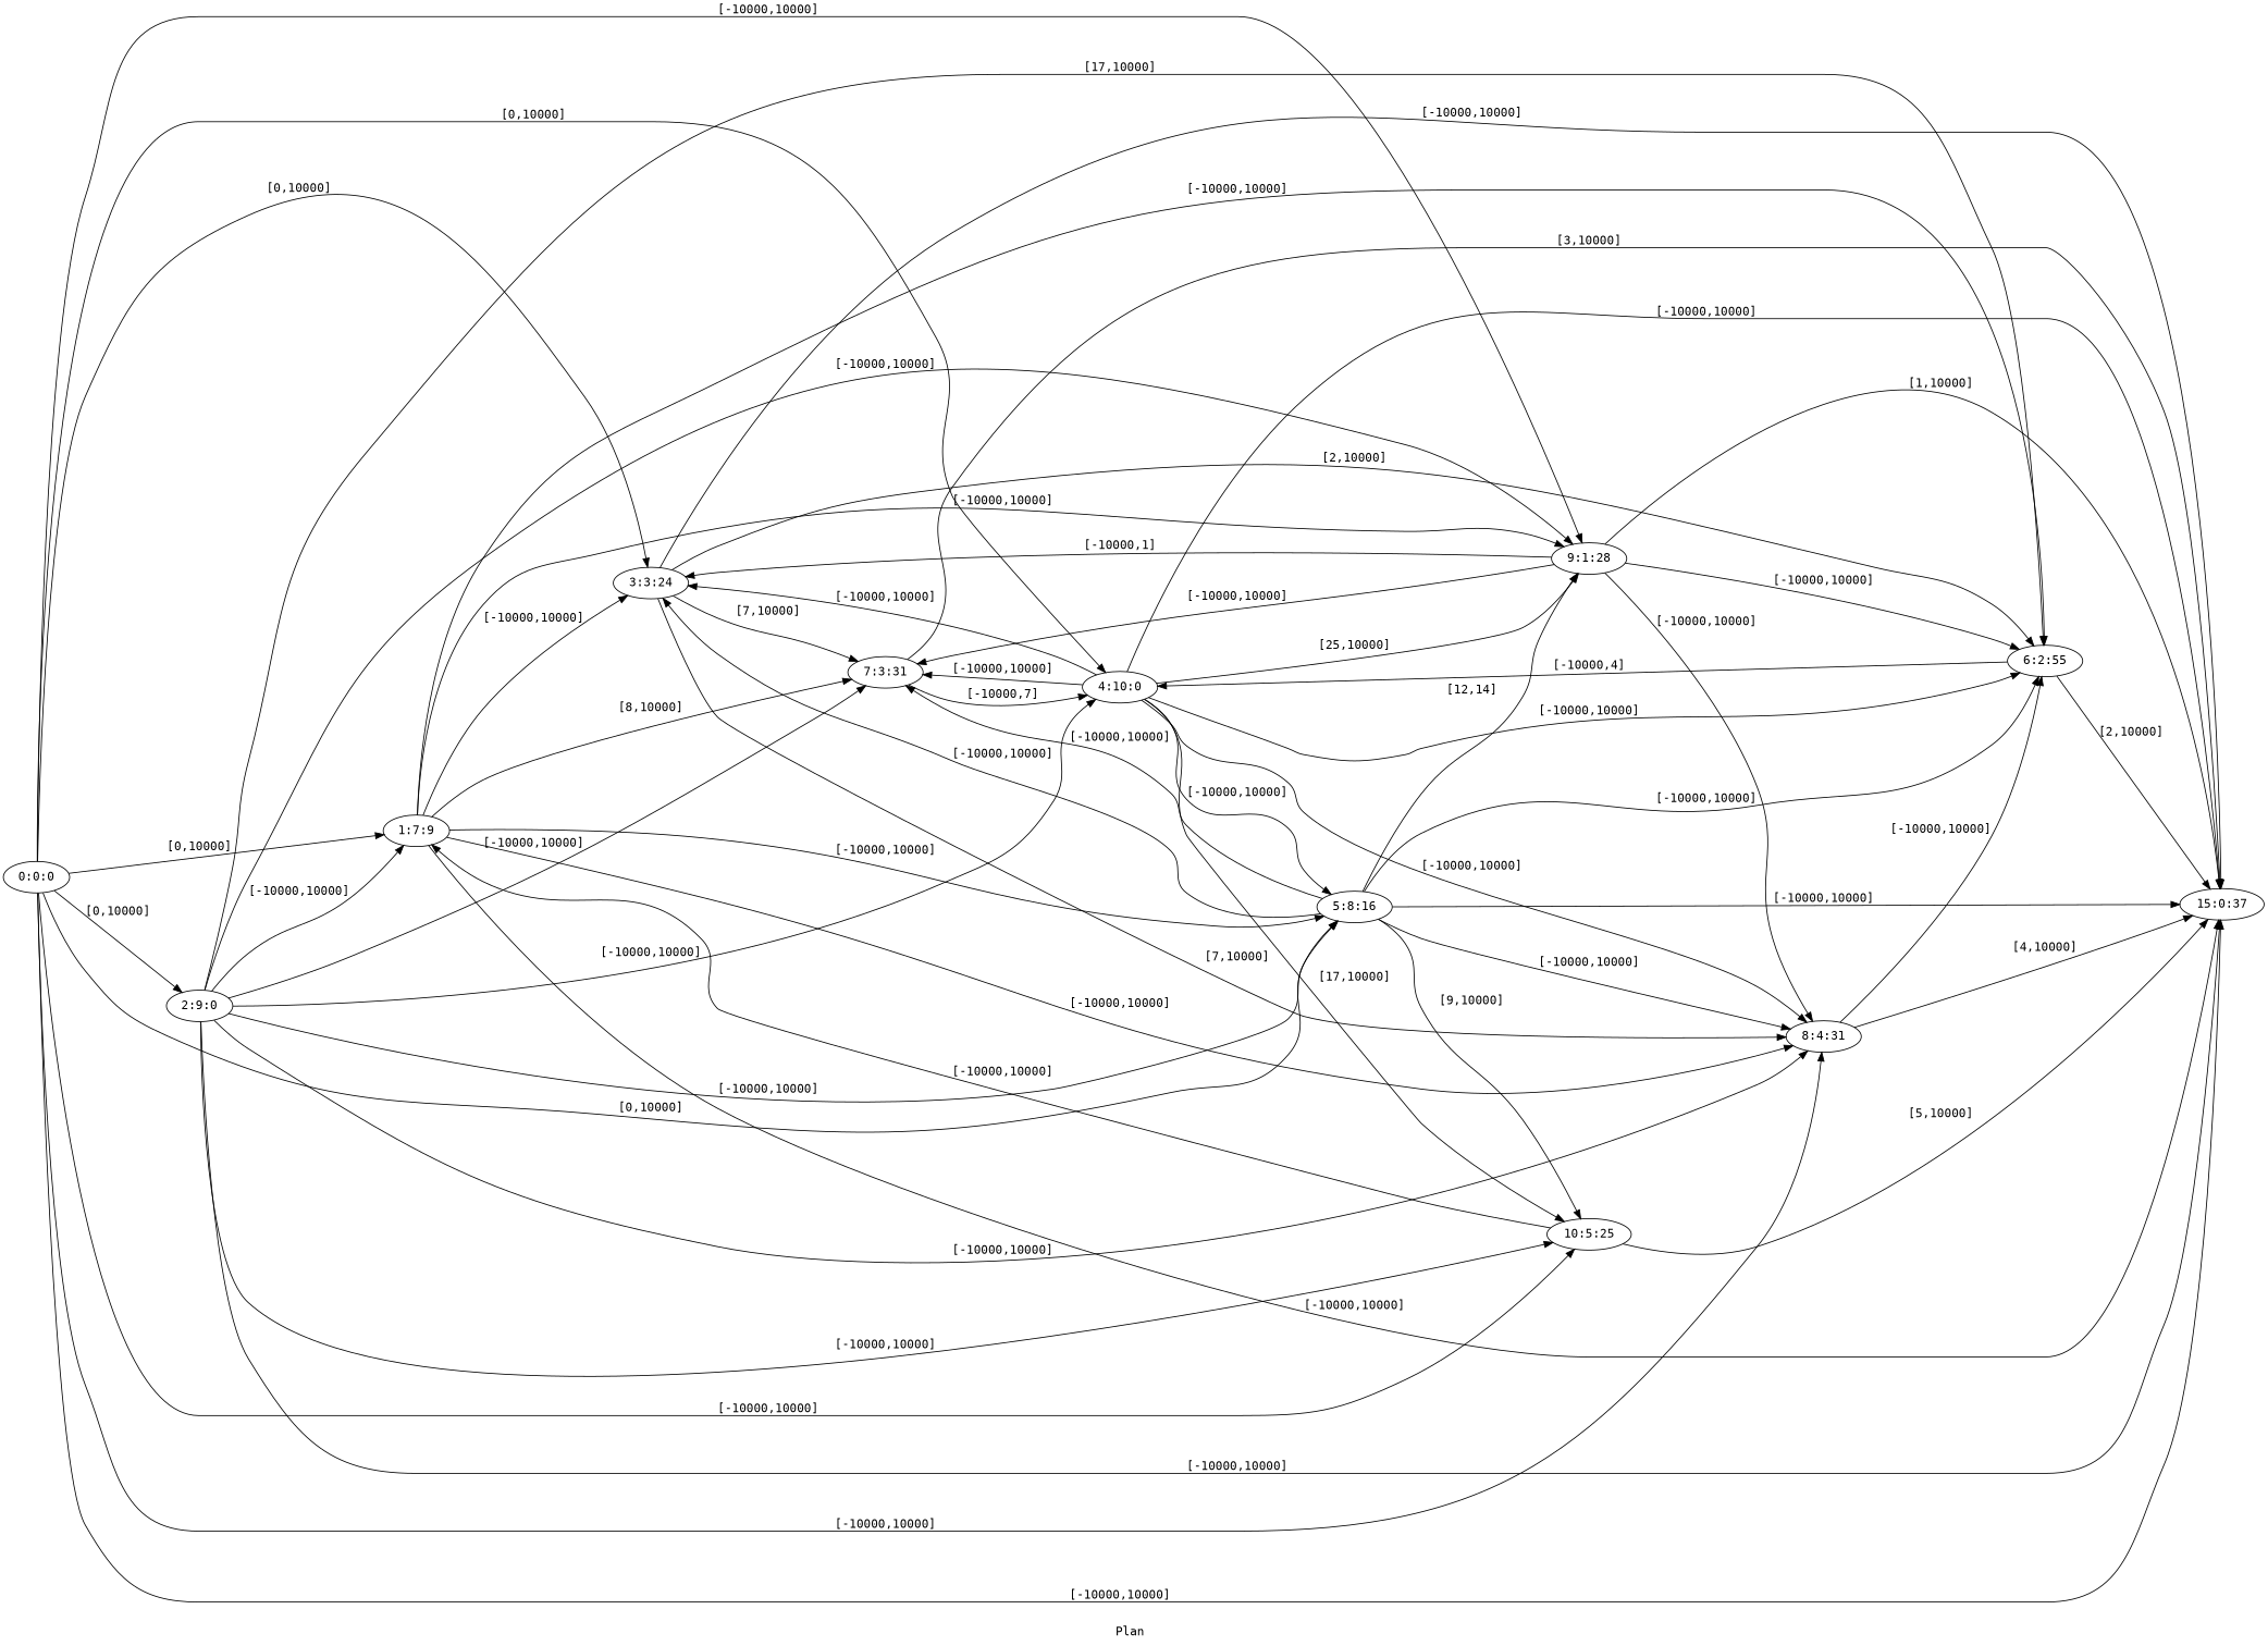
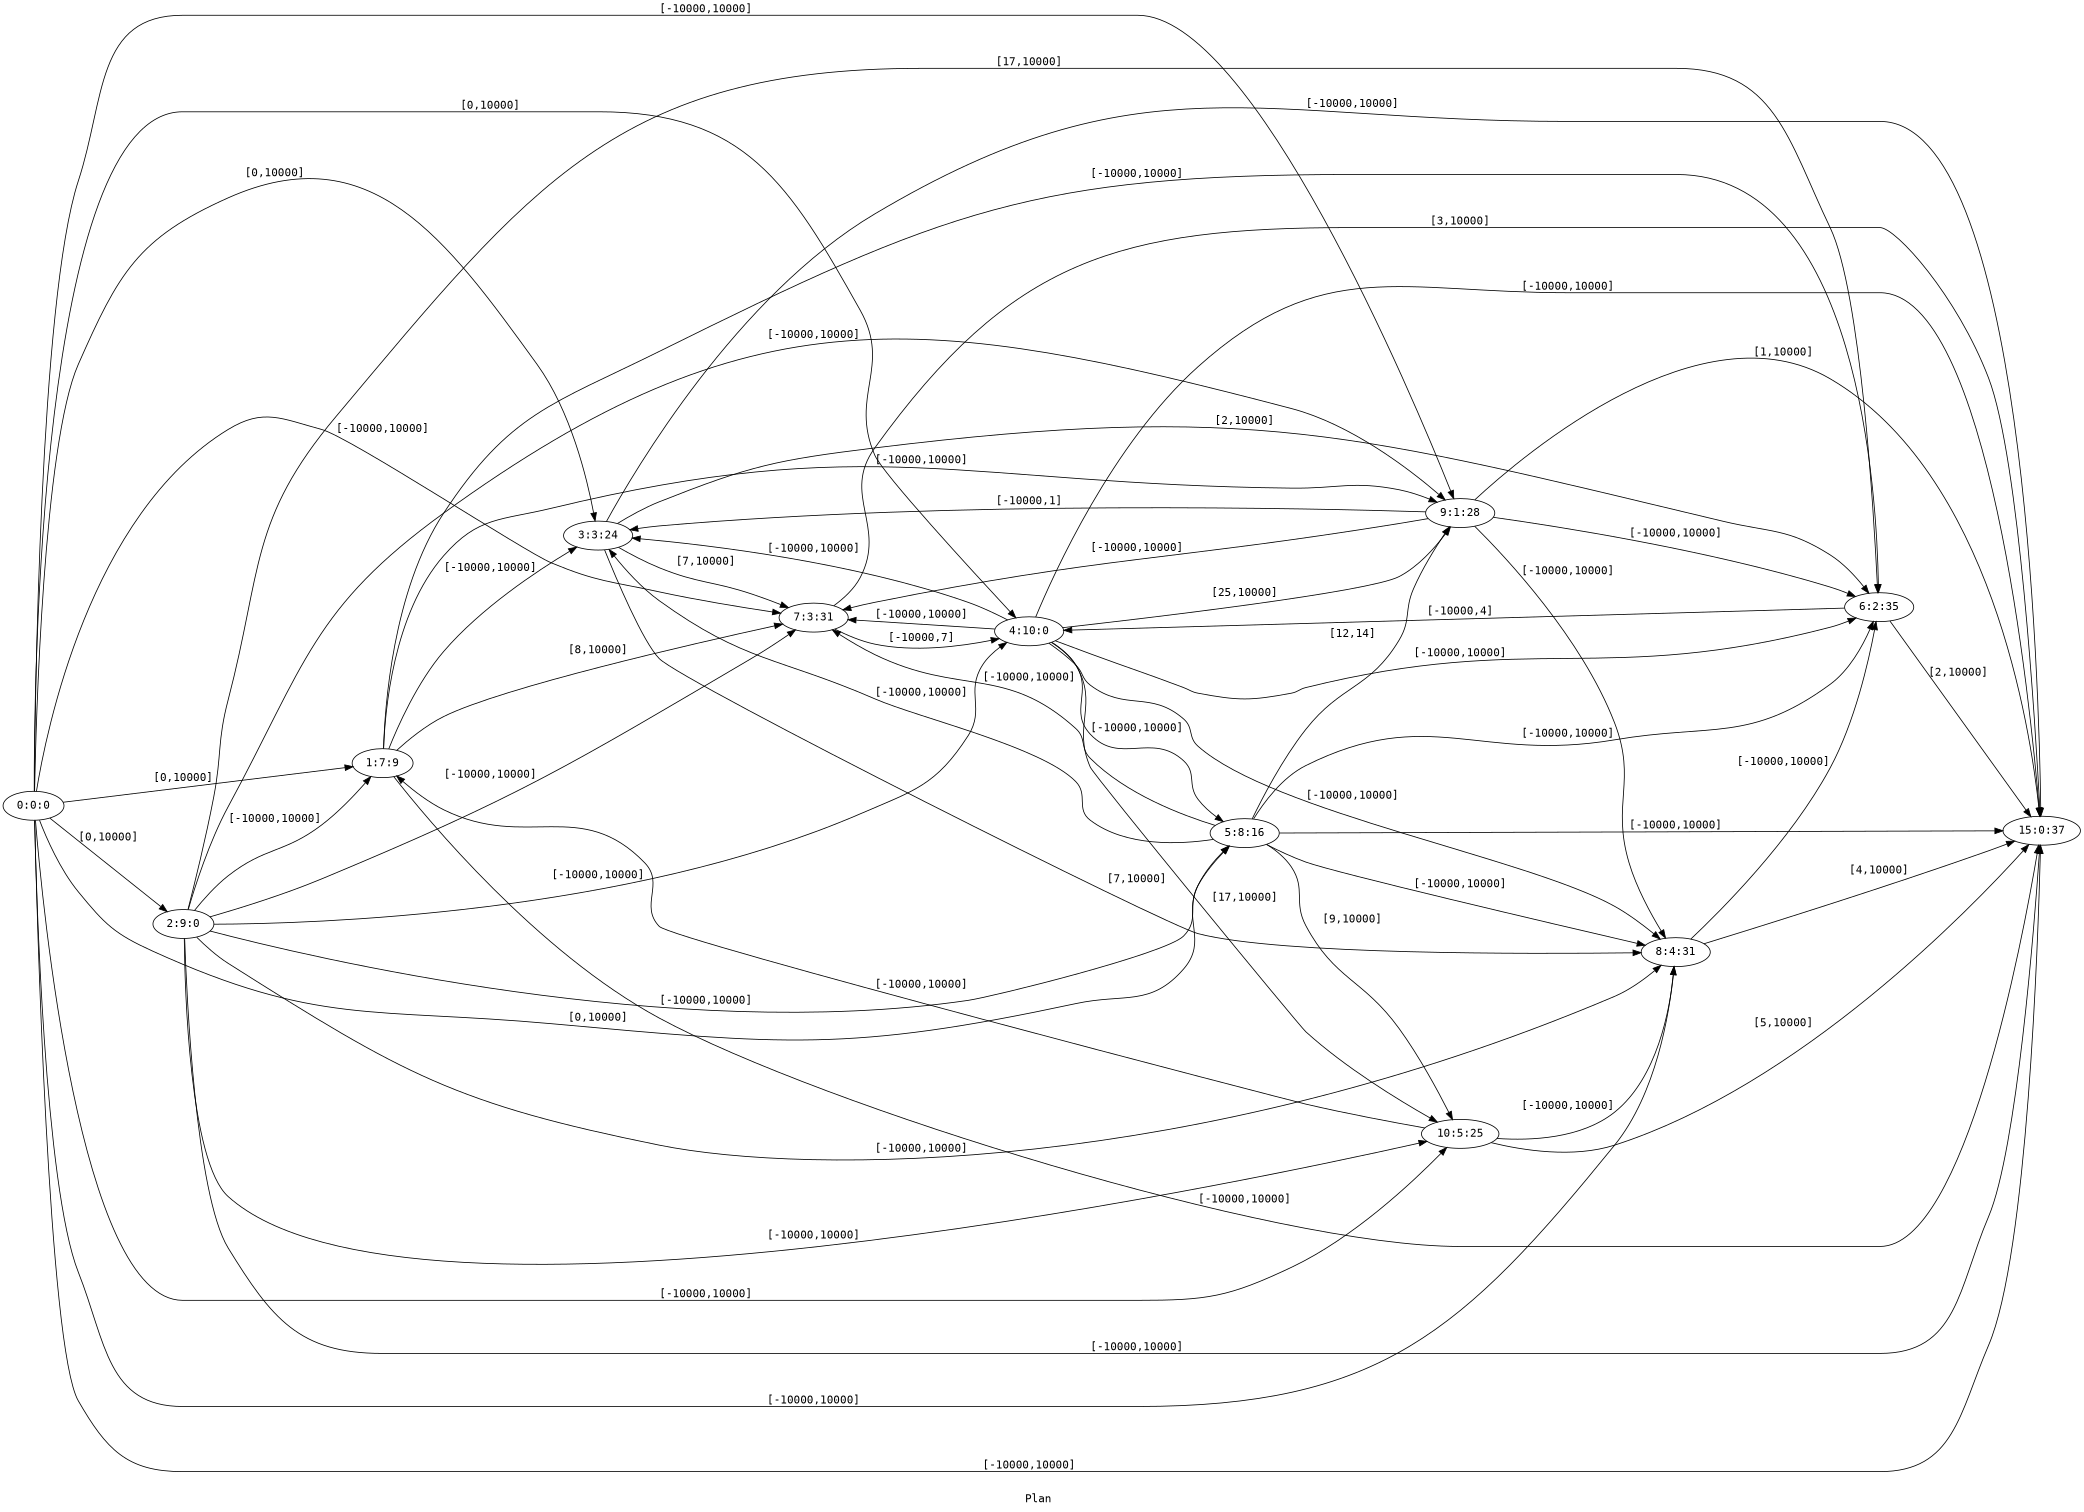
  digraph {
    fldt=0.849194
    fontname="DejaVu Sans Mono"
    label="Plan "
    nodesep=.45
    rankdir=LR
    node [fontname="DejaVu Sans Mono"]
    edge [fontname="DejaVu Sans Mono"]
    "0:0:0"
    "1:7:9"
    "2:9:0"
    "3:3:24"
    "4:10:0"
    "5:8:16"
    "7:3:31"
    "8:4:31"
    "9:1:28"
    "10:5:25"
    n11 [label="15:0:37"]
-   "6:2:35" [label="6:2:55"]
+   "6:2:35"
    "0:0:0" -> "1:7:9" [label="[0,10000]"]
    "0:0:0" -> "2:9:0" [label="[0,10000]"]
    "0:0:0" -> "3:3:24" [label="[0,10000]"]
    "0:0:0" -> "4:10:0" [label="[0,10000]"]
    "0:0:0" -> "5:8:16" [label="[0,10000]"]
+   "0:0:0" -> "7:3:31" [label="[-10000,10000]"]
    "0:0:0" -> "8:4:31" [label="[-10000,10000]"]
    "0:0:0" -> "9:1:28" [label="[-10000,10000]"]
    "0:0:0" -> "10:5:25" [label="[-10000,10000]"]
    "0:0:0" -> n11 [label="[-10000,10000]"]
    "1:7:9" -> "3:3:24" [label="[-10000,10000]"]
-   "1:7:9" -> "5:8:16" [label="[-10000,10000]"]
    "1:7:9" -> "7:3:31" [label="[8,10000]"]
-   "1:7:9" -> "8:4:31" [label="[-10000,10000]"]
+   "10:5:25" -> "8:4:31" [label="[-10000,10000]"]
    "1:7:9" -> "9:1:28" [label="[-10000,10000]"]
    "1:7:9" -> n11 [label="[-10000,10000]"]
    "1:7:9" -> "6:2:35" [label="[-10000,10000]"]
    "2:9:0" -> "1:7:9" [label="[-10000,10000]"]
    "2:9:0" -> "4:10:0" [label="[-10000,10000]"]
    "2:9:0" -> "5:8:16" [label="[-10000,10000]"]
    "2:9:0" -> "7:3:31" [label="[-10000,10000]"]
    "2:9:0" -> "8:4:31" [label="[-10000,10000]"]
    "2:9:0" -> "9:1:28" [label="[-10000,10000]"]
    "2:9:0" -> "10:5:25" [label="[-10000,10000]"]
    "2:9:0" -> n11 [label="[-10000,10000]"]
    "2:9:0" -> "6:2:35" [label="[17,10000]"]
    "3:3:24" -> "7:3:31" [label="[7,10000]"]
    "3:3:24" -> "8:4:31" [label="[7,10000]"]
    "3:3:24" -> n11 [label="[-10000,10000]"]
    "3:3:24" -> "6:2:35" [label="[2,10000]"]
    "4:10:0" -> "3:3:24" [label="[-10000,10000]"]
    "4:10:0" -> "5:8:16" [label="[-10000,10000]"]
    "4:10:0" -> "7:3:31" [label="[-10000,10000]"]
    "4:10:0" -> "8:4:31" [label="[-10000,10000]"]
    "4:10:0" -> "9:1:28" [label="[25,10000]"]
    "4:10:0" -> "10:5:25" [label="[17,10000]"]
    "4:10:0" -> n11 [label="[-10000,10000]"]
    "4:10:0" -> "6:2:35" [label="[-10000,10000]"]
    "5:8:16" -> "3:3:24" [label="[-10000,10000]"]
    "5:8:16" -> "7:3:31" [label="[-10000,10000]"]
    "5:8:16" -> "8:4:31" [label="[-10000,10000]"]
    "5:8:16" -> "9:1:28" [label="[12,14]"]
    "5:8:16" -> "10:5:25" [label="[9,10000]"]
    "5:8:16" -> n11 [label="[-10000,10000]"]
    "5:8:16" -> "6:2:35" [label="[-10000,10000]"]
    "7:3:31" -> "4:10:0" [label="[-10000,7]"]
    "7:3:31" -> n11 [label="[3,10000]"]
    "8:4:31" -> n11 [label="[4,10000]"]
    "8:4:31" -> "6:2:35" [label="[-10000,10000]"]
    "9:1:28" -> "3:3:24" [label="[-10000,1]"]
    "9:1:28" -> "7:3:31" [label="[-10000,10000]"]
    "9:1:28" -> "8:4:31" [label="[-10000,10000]"]
    "9:1:28" -> n11 [label="[1,10000]"]
    "9:1:28" -> "6:2:35" [label="[-10000,10000]"]
    "10:5:25" -> "1:7:9" [label="[-10000,10000]"]
    "10:5:25" -> n11 [label="[5,10000]"]
    "6:2:35" -> "4:10:0" [label="[-10000,4]"]
    "6:2:35" -> n11 [label="[2,10000]"]
  }
